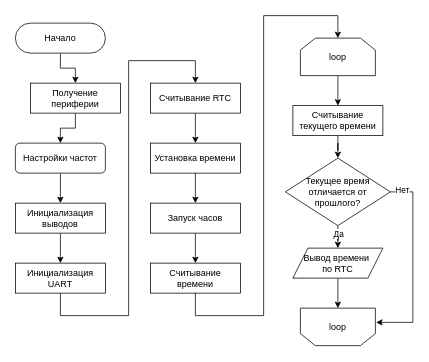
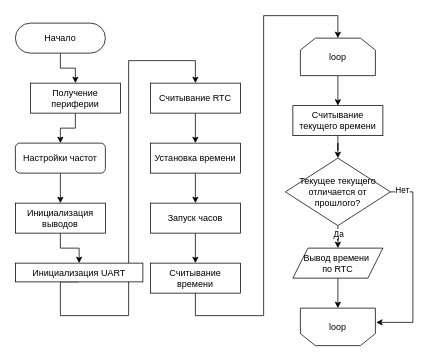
  <mxCell id="0" />
  <mxCell id="1" parent="0" />
  <mxCell id="2" style="edgeStyle=orthogonalEdgeStyle;rounded=0;orthogonalLoop=1;jettySize=auto;html=1;" parent="1" source="3" target="5" edge="1"><mxGeometry relative="1" as="geometry" /></mxCell>
  <mxCell id="3" value="Начало" style="rounded=1;whiteSpace=wrap;html=1;fontSize=12;glass=0;strokeWidth=1;shadow=0;arcSize=50;" parent="1" vertex="1"><mxGeometry x="20" y="30" width="120" height="40" as="geometry" /></mxCell>
  <mxCell id="4" style="edgeStyle=orthogonalEdgeStyle;rounded=0;orthogonalLoop=1;jettySize=auto;html=1;" parent="1" source="5" target="7" edge="1"><mxGeometry relative="1" as="geometry" /></mxCell>
  <mxCell id="5" value="Получение периферии" style="rounded=0;whiteSpace=wrap;html=1;" parent="1" vertex="1"><mxGeometry x="40" y="110" width="120" height="40" as="geometry" /></mxCell>
  <mxCell id="6" style="edgeStyle=orthogonalEdgeStyle;rounded=0;orthogonalLoop=1;jettySize=auto;html=1;" parent="1" source="7" target="15" edge="1"><mxGeometry relative="1" as="geometry" /></mxCell>
  <mxCell id="7" value="Настройки частот" style="whiteSpace=wrap;html=1;rounded=1;" parent="1" vertex="1"><mxGeometry x="20" y="190" width="120" height="40" as="geometry" /></mxCell>
  <mxCell id="8" style="edgeStyle=orthogonalEdgeStyle;rounded=0;orthogonalLoop=1;jettySize=auto;html=1;exitX=0.5;exitY=1;exitDx=0;exitDy=0;" parent="1" source="9" target="18" edge="1"><mxGeometry relative="1" as="geometry"><mxPoint x="140" y="330" as="sourcePoint" /><Array as="points"><mxPoint x="80" y="420" /><mxPoint x="171" y="420" /><mxPoint x="171" y="80" /><mxPoint x="260" y="80" /></Array><mxPoint x="390" y="20" as="targetPoint" /></mxGeometry></mxCell>
- <mxCell id="9" value="Инициализация UART" style="rounded=0;whiteSpace=wrap;html=1;" parent="1" vertex="1"><mxGeometry x="20" y="350" width="120" height="40" as="geometry" /></mxCell>
+ <mxCell id="9" value="Инициализация UART" style="rounded=0;whiteSpace=wrap;html=1;" parent="1" vertex="1"><mxGeometry x="20" y="350" width="170" height="25" as="geometry" /></mxCell>
  <mxCell id="10" style="edgeStyle=orthogonalEdgeStyle;rounded=0;orthogonalLoop=1;jettySize=auto;html=1;" parent="1" source="11" edge="1"><mxGeometry relative="1" as="geometry"><mxPoint x="450" y="140" as="targetPoint" /></mxGeometry></mxCell>
  <mxCell id="11" value="loop" style="shape=loopLimit;whiteSpace=wrap;html=1;" parent="1" vertex="1"><mxGeometry x="400" y="50" width="100" height="50" as="geometry" /></mxCell>
  <mxCell id="12" value="loop" style="shape=loopLimit;whiteSpace=wrap;html=1;flipV=1;" parent="1" vertex="1"><mxGeometry x="400" y="410" width="100" height="50" as="geometry" /></mxCell>
  <mxCell id="13" style="edgeStyle=orthogonalEdgeStyle;rounded=0;orthogonalLoop=1;jettySize=auto;html=1;exitX=0.5;exitY=1;exitDx=0;exitDy=0;" parent="1" target="12" edge="1" source="16"><mxGeometry relative="1" as="geometry"><mxPoint x="450" y="380" as="sourcePoint" /></mxGeometry></mxCell>
  <mxCell id="14" style="edgeStyle=orthogonalEdgeStyle;rounded=0;orthogonalLoop=1;jettySize=auto;html=1;" parent="1" source="15" target="9" edge="1"><mxGeometry relative="1" as="geometry" /></mxCell>
  <mxCell id="15" value="Инициализация выводов" style="rounded=0;whiteSpace=wrap;html=1;" parent="1" vertex="1"><mxGeometry x="20" y="270" width="120" height="40" as="geometry" /></mxCell>
  <mxCell id="16" value="Вывод времени&amp;nbsp;&lt;div&gt;по RTC&lt;/div&gt;" style="shape=parallelogram;perimeter=parallelogramPerimeter;whiteSpace=wrap;html=1;fixedSize=1;" parent="1" vertex="1"><mxGeometry x="390" y="330" width="120" height="40" as="geometry" /></mxCell>
  <mxCell id="17" style="edgeStyle=orthogonalEdgeStyle;rounded=0;orthogonalLoop=1;jettySize=auto;html=1;" edge="1" parent="1" source="18" target="20"><mxGeometry relative="1" as="geometry" /></mxCell>
  <mxCell id="18" value="Считывание RTC" style="rounded=0;whiteSpace=wrap;html=1;" vertex="1" parent="1"><mxGeometry x="200" y="110" width="120" height="40" as="geometry" /></mxCell>
  <mxCell id="19" style="edgeStyle=orthogonalEdgeStyle;rounded=0;orthogonalLoop=1;jettySize=auto;html=1;" edge="1" parent="1" source="20" target="22"><mxGeometry relative="1" as="geometry" /></mxCell>
  <mxCell id="20" value="Установка времени" style="rounded=0;whiteSpace=wrap;html=1;" vertex="1" parent="1"><mxGeometry x="200" y="190" width="120" height="40" as="geometry" /></mxCell>
  <mxCell id="21" style="edgeStyle=orthogonalEdgeStyle;rounded=0;orthogonalLoop=1;jettySize=auto;html=1;" edge="1" parent="1" source="22" target="23"><mxGeometry relative="1" as="geometry" /></mxCell>
  <mxCell id="22" value="Запуск часов" style="rounded=0;whiteSpace=wrap;html=1;" vertex="1" parent="1"><mxGeometry x="200" y="270" width="120" height="40" as="geometry" /></mxCell>
  <mxCell id="23" value="Считывание времени" style="rounded=0;whiteSpace=wrap;html=1;" vertex="1" parent="1"><mxGeometry x="200" y="350" width="120" height="40" as="geometry" /></mxCell>
  <mxCell id="24" style="edgeStyle=orthogonalEdgeStyle;rounded=0;orthogonalLoop=1;jettySize=auto;html=1;" edge="1" parent="1" source="25" target="28"><mxGeometry relative="1" as="geometry" /></mxCell>
  <mxCell id="25" value="Считывание текущего времени" style="rounded=0;whiteSpace=wrap;html=1;" vertex="1" parent="1"><mxGeometry x="390" y="140" width="120" height="40" as="geometry" /></mxCell>
  <mxCell id="26" style="edgeStyle=orthogonalEdgeStyle;rounded=0;orthogonalLoop=1;jettySize=auto;html=1;" edge="1" parent="1" source="28" target="16"><mxGeometry relative="1" as="geometry" /></mxCell>
  <mxCell id="27" value="Да" style="edgeLabel;html=1;align=center;verticalAlign=middle;resizable=0;points=[];" vertex="1" connectable="0" parent="26"><mxGeometry x="-0.607" relative="1" as="geometry"><mxPoint as="offset" /></mxGeometry></mxCell>
- <mxCell id="28" value="Текущее время отличается от прошлого?" style="rhombus;whiteSpace=wrap;html=1;" vertex="1" parent="1"><mxGeometry x="380" y="210" width="140" height="90" as="geometry" /></mxCell>
+ <mxCell id="28" value="Текущее текущего отличается от прошлого?" style="rhombus;whiteSpace=wrap;html=1;" vertex="1" parent="1"><mxGeometry x="380" y="210" width="140" height="90" as="geometry" /></mxCell>
  <mxCell id="29" style="edgeStyle=orthogonalEdgeStyle;rounded=0;orthogonalLoop=1;jettySize=auto;html=1;entryX=1.01;entryY=0.62;entryDx=0;entryDy=0;entryPerimeter=0;" edge="1" parent="1" source="28" target="12"><mxGeometry relative="1" as="geometry"><Array as="points"><mxPoint x="550" y="255" /><mxPoint x="550" y="429" /></Array></mxGeometry></mxCell>
  <mxCell id="30" value="Нет" style="edgeLabel;html=1;align=center;verticalAlign=middle;resizable=0;points=[];" vertex="1" connectable="0" parent="29"><mxGeometry x="-0.88" y="3" relative="1" as="geometry"><mxPoint as="offset" /></mxGeometry></mxCell>
  <mxCell id="31" style="edgeStyle=orthogonalEdgeStyle;rounded=0;orthogonalLoop=1;jettySize=auto;html=1;exitX=0.5;exitY=1;exitDx=0;exitDy=0;entryX=0.5;entryY=0;entryDx=0;entryDy=0;" edge="1" parent="1" target="11"><mxGeometry relative="1" as="geometry"><mxPoint x="260" y="390" as="sourcePoint" /><Array as="points"><mxPoint x="260" y="420" /><mxPoint x="351" y="420" /><mxPoint x="351" y="20" /><mxPoint x="450" y="20" /></Array><mxPoint x="440" y="110" as="targetPoint" /></mxGeometry></mxCell>
